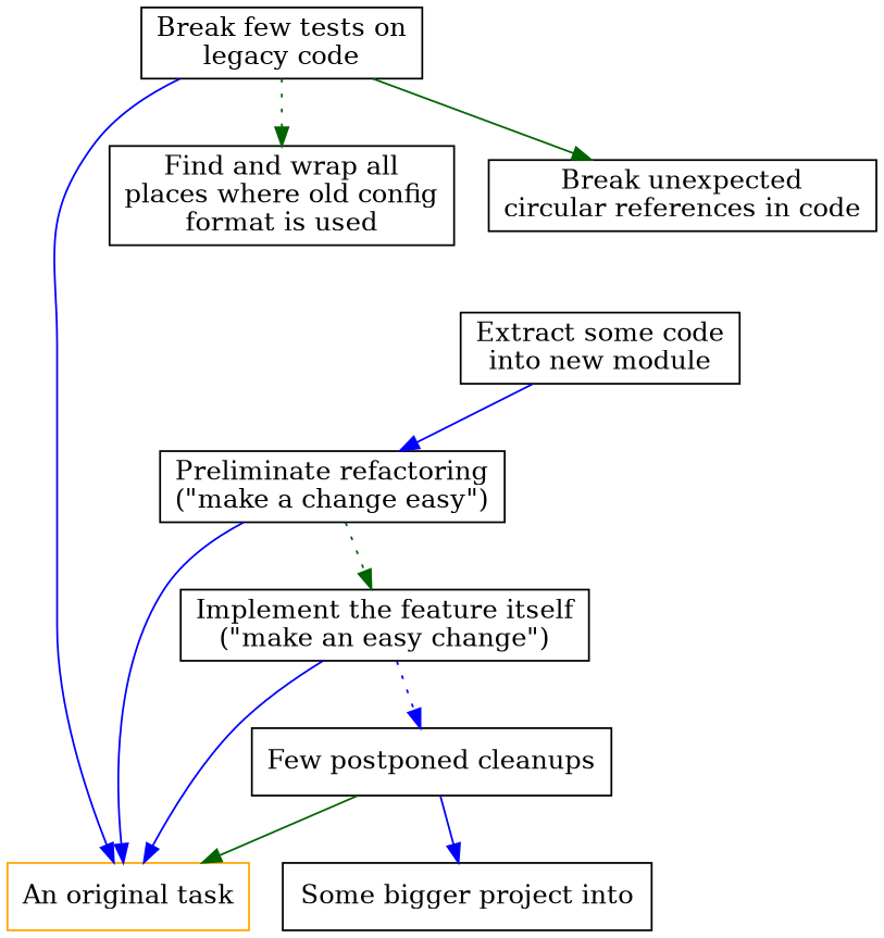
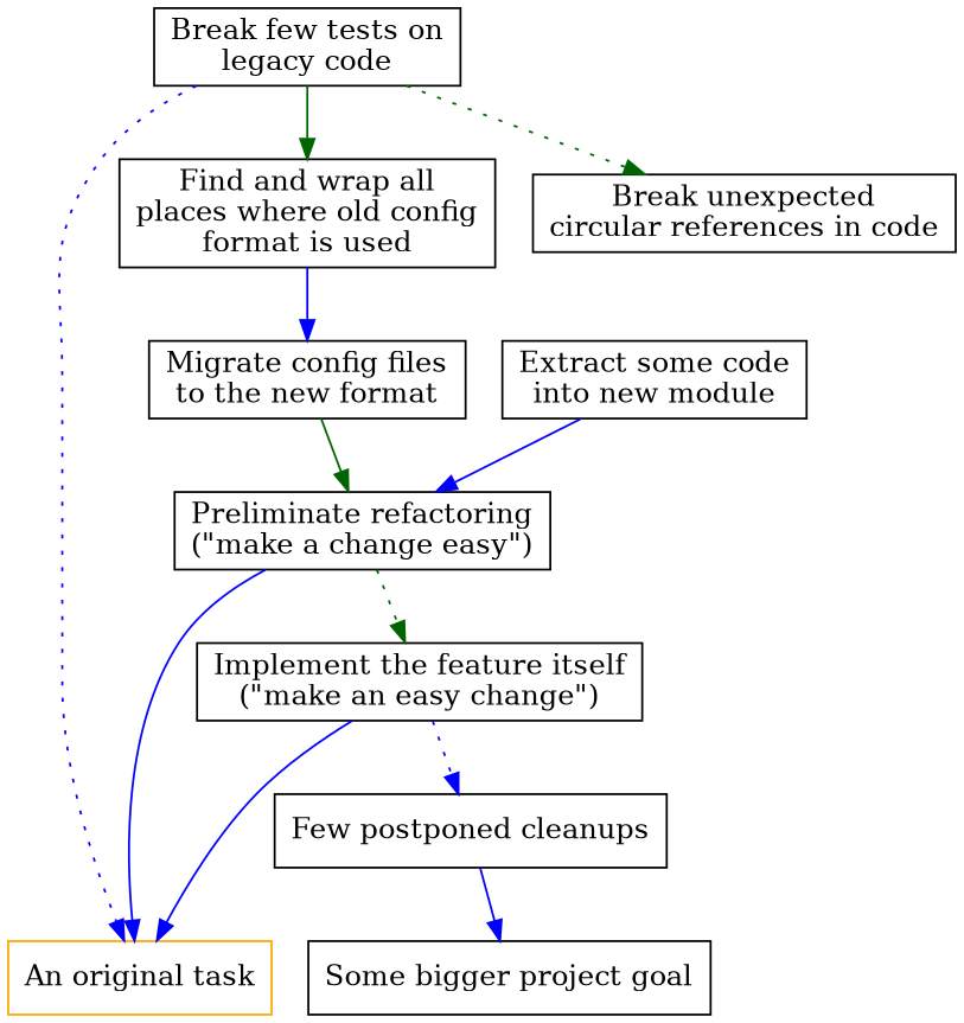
  digraph {
    node [shape=box]
    edge [color=blue]
-   n1 [label="Some bigger project into"]
+   n1 [label="Some bigger project goal"]
    n2 [color=orange label="An original task"]
    n3 [label="Preliminate refactoring\n(&quot;make a change easy&quot;)"]
    n4 [label="Implement the feature itself\n(&quot;make an easy change&quot;)"]
    n5 [label="Few postponed cleanups"]
+   n6 [label="Migrate config files\nto the new format"]
    n7 [label="Extract some code\ninto new module"]
    n8 [label="Find and wrap all\nplaces where old config\nformat is used"]
    n9 [label="Break unexpected\ncircular references in code"]
    n10 [label="Break few tests on\nlegacy code"]
    n3 -> n2
    n3 -> n4 [color=darkgreen style=dotted]
    n4 -> n2
    n4 -> n5 [style=dotted]
    n5 -> n1
-   n5 -> n2 [color=darkgreen]
+   n6 -> n3 [color=darkgreen]
    n7 -> n3
-   n10 -> n2
-   n10 -> n8 [color=darkgreen style=dotted]
-   n10 -> n9 [color=darkgreen style=solid]
+   n8 -> n6
+   n10 -> n2 [style=dotted]
+   n10 -> n8 [color=darkgreen style=solid]
+   n10 -> n9 [color=darkgreen style=dotted]
  }
